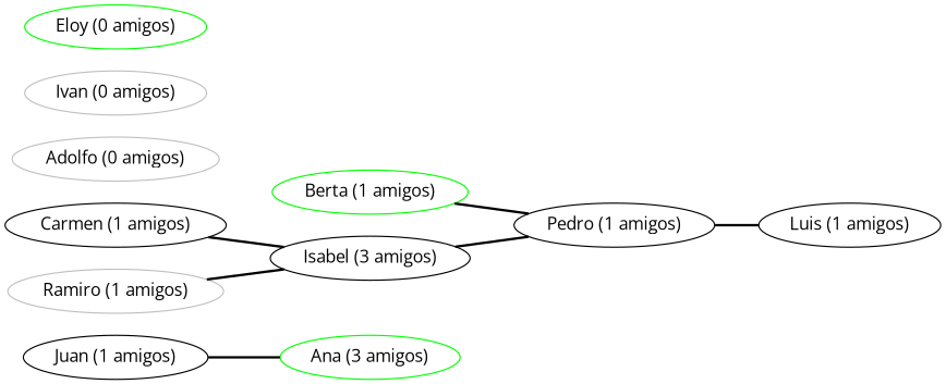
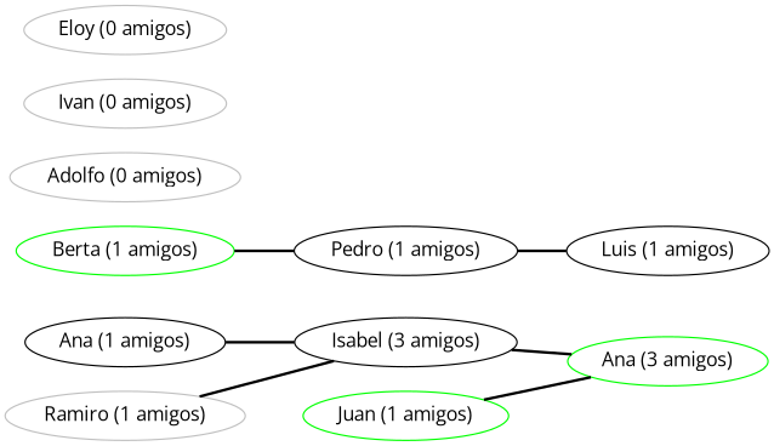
  strict graph {
    fontname="Open Sans"
    rankdir=LR
    node [color=black fontname="Open Sans"]
    edge [fontname="Open Sans" style=bold]
    n1 [color=green label="Ana (3 amigos)"]
    n2 [label="Luis (1 amigos)"]
    n3 [color=green label="Berta (1 amigos)"]
    n4 [label="Pedro (1 amigos)"]
    n5 [color=gray label="Adolfo (0 amigos)"]
    n6 [color=gray label="Ivan (0 amigos)"]
-   n7 [label="Carmen (1 amigos)"]
+   n7 [label="Ana (1 amigos)"]
    n8 [label="Isabel (3 amigos)"]
-   n9 [label="Juan (1 amigos)"]
+   n9 [color=green label="Juan (1 amigos)"]
    n10 [color=gray label="Ramiro (1 amigos)"]
-   n11 [color=green label="Eloy (0 amigos)"]
+   n11 [color=gray label="Eloy (0 amigos)"]
    n3 -- n4
    n4 -- n2
    n7 -- n8
-   n8 -- n4
+   n8 -- n1
    n9 -- n1
    n10 -- n8
  }
